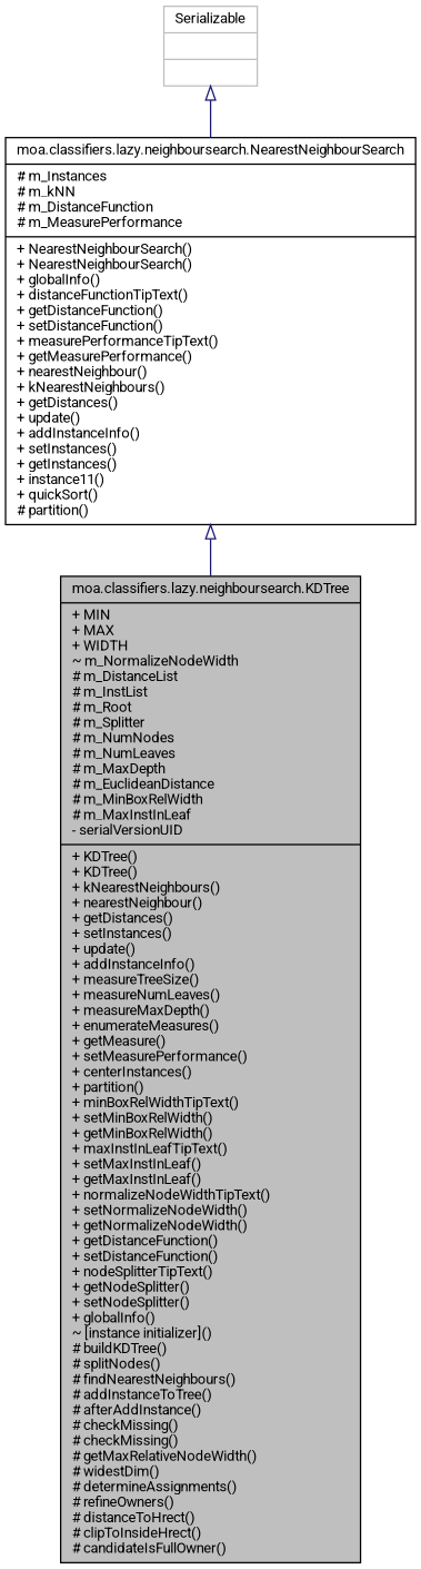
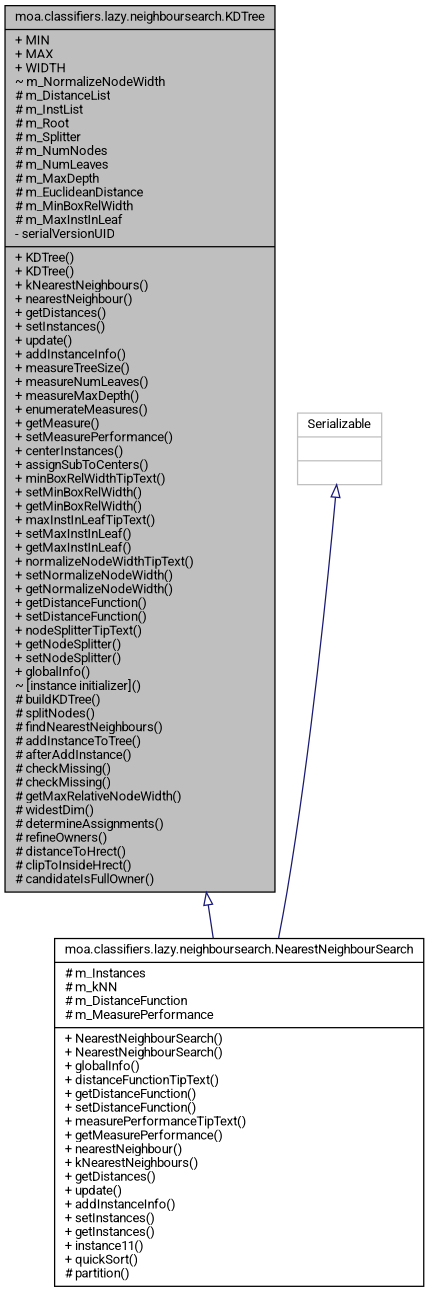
  digraph {
    fontname=Roboto
    node [color=black fillcolor=white fontname=Roboto fontsize=10 shape=record style=filled]
    edge [arrowtail=empty color=midnightblue dir=back fontname=Roboto fontsize=10 labelfontname=Helvetica labelfontsize=10 style=solid]
-   n1 [fillcolor=grey75 fontcolor=black height=0.2 label="{moa.classifiers.lazy.neighboursearch.KDTree\n|+ MIN\l+ MAX\l+ WIDTH\l~ m_NormalizeNodeWidth\l# m_DistanceList\l# m_InstList\l# m_Root\l# m_Splitter\l# m_NumNodes\l# m_NumLeaves\l# m_MaxDepth\l# m_EuclideanDistance\l# m_MinBoxRelWidth\l# m_MaxInstInLeaf\l- serialVersionUID\l|+ KDTree()\l+ KDTree()\l+ kNearestNeighbours()\l+ nearestNeighbour()\l+ getDistances()\l+ setInstances()\l+ update()\l+ addInstanceInfo()\l+ measureTreeSize()\l+ measureNumLeaves()\l+ measureMaxDepth()\l+ enumerateMeasures()\l+ getMeasure()\l+ setMeasurePerformance()\l+ centerInstances()\l+ partition()\l+ minBoxRelWidthTipText()\l+ setMinBoxRelWidth()\l+ getMinBoxRelWidth()\l+ maxInstInLeafTipText()\l+ setMaxInstInLeaf()\l+ getMaxInstInLeaf()\l+ normalizeNodeWidthTipText()\l+ setNormalizeNodeWidth()\l+ getNormalizeNodeWidth()\l+ getDistanceFunction()\l+ setDistanceFunction()\l+ nodeSplitterTipText()\l+ getNodeSplitter()\l+ setNodeSplitter()\l+ globalInfo()\l~ [instance initializer]()\l# buildKDTree()\l# splitNodes()\l# findNearestNeighbours()\l# addInstanceToTree()\l# afterAddInstance()\l# checkMissing()\l# checkMissing()\l# getMaxRelativeNodeWidth()\l# widestDim()\l# determineAssignments()\l# refineOwners()\l# distanceToHrect()\l# clipToInsideHrect()\l# candidateIsFullOwner()\l}" width=0.4]
+   n1 [fillcolor=grey75 fontcolor=black height=0.2 label="{moa.classifiers.lazy.neighboursearch.KDTree\n|+ MIN\l+ MAX\l+ WIDTH\l~ m_NormalizeNodeWidth\l# m_DistanceList\l# m_InstList\l# m_Root\l# m_Splitter\l# m_NumNodes\l# m_NumLeaves\l# m_MaxDepth\l# m_EuclideanDistance\l# m_MinBoxRelWidth\l# m_MaxInstInLeaf\l- serialVersionUID\l|+ KDTree()\l+ KDTree()\l+ kNearestNeighbours()\l+ nearestNeighbour()\l+ getDistances()\l+ setInstances()\l+ update()\l+ addInstanceInfo()\l+ measureTreeSize()\l+ measureNumLeaves()\l+ measureMaxDepth()\l+ enumerateMeasures()\l+ getMeasure()\l+ setMeasurePerformance()\l+ centerInstances()\l+ assignSubToCenters()\l+ minBoxRelWidthTipText()\l+ setMinBoxRelWidth()\l+ getMinBoxRelWidth()\l+ maxInstInLeafTipText()\l+ setMaxInstInLeaf()\l+ getMaxInstInLeaf()\l+ normalizeNodeWidthTipText()\l+ setNormalizeNodeWidth()\l+ getNormalizeNodeWidth()\l+ getDistanceFunction()\l+ setDistanceFunction()\l+ nodeSplitterTipText()\l+ getNodeSplitter()\l+ setNodeSplitter()\l+ globalInfo()\l~ [instance initializer]()\l# buildKDTree()\l# splitNodes()\l# findNearestNeighbours()\l# addInstanceToTree()\l# afterAddInstance()\l# checkMissing()\l# checkMissing()\l# getMaxRelativeNodeWidth()\l# widestDim()\l# determineAssignments()\l# refineOwners()\l# distanceToHrect()\l# clipToInsideHrect()\l# candidateIsFullOwner()\l}" width=0.4]
    n2 [height=0.2 label="{moa.classifiers.lazy.neighboursearch.NearestNeighbourSearch\n|# m_Instances\l# m_kNN\l# m_DistanceFunction\l# m_MeasurePerformance\l|+ NearestNeighbourSearch()\l+ NearestNeighbourSearch()\l+ globalInfo()\l+ distanceFunctionTipText()\l+ getDistanceFunction()\l+ setDistanceFunction()\l+ measurePerformanceTipText()\l+ getMeasurePerformance()\l+ nearestNeighbour()\l+ kNearestNeighbours()\l+ getDistances()\l+ update()\l+ addInstanceInfo()\l+ setInstances()\l+ getInstances()\l+ instance11()\l+ quickSort()\l# partition()\l}" width=0.4]
    n3 [color=grey75 height=0.2 label="{Serializable\n||}" width=0.4]
-   n2 -> n1
+   n1 -> n2
    n3 -> n2
  }
